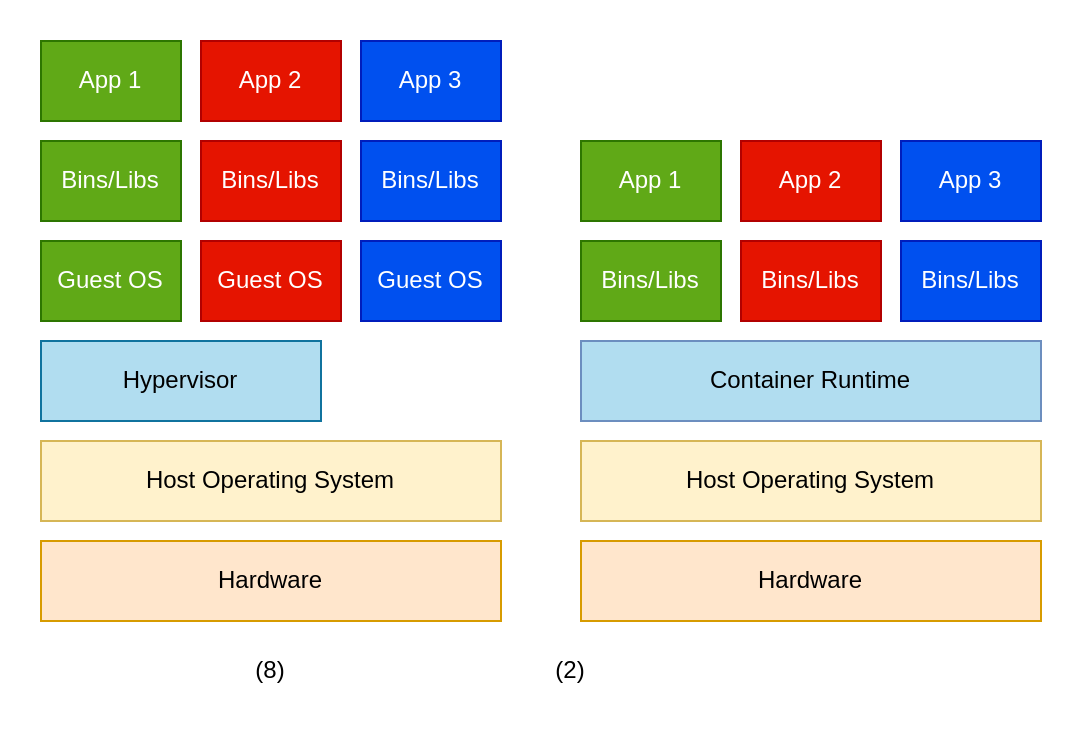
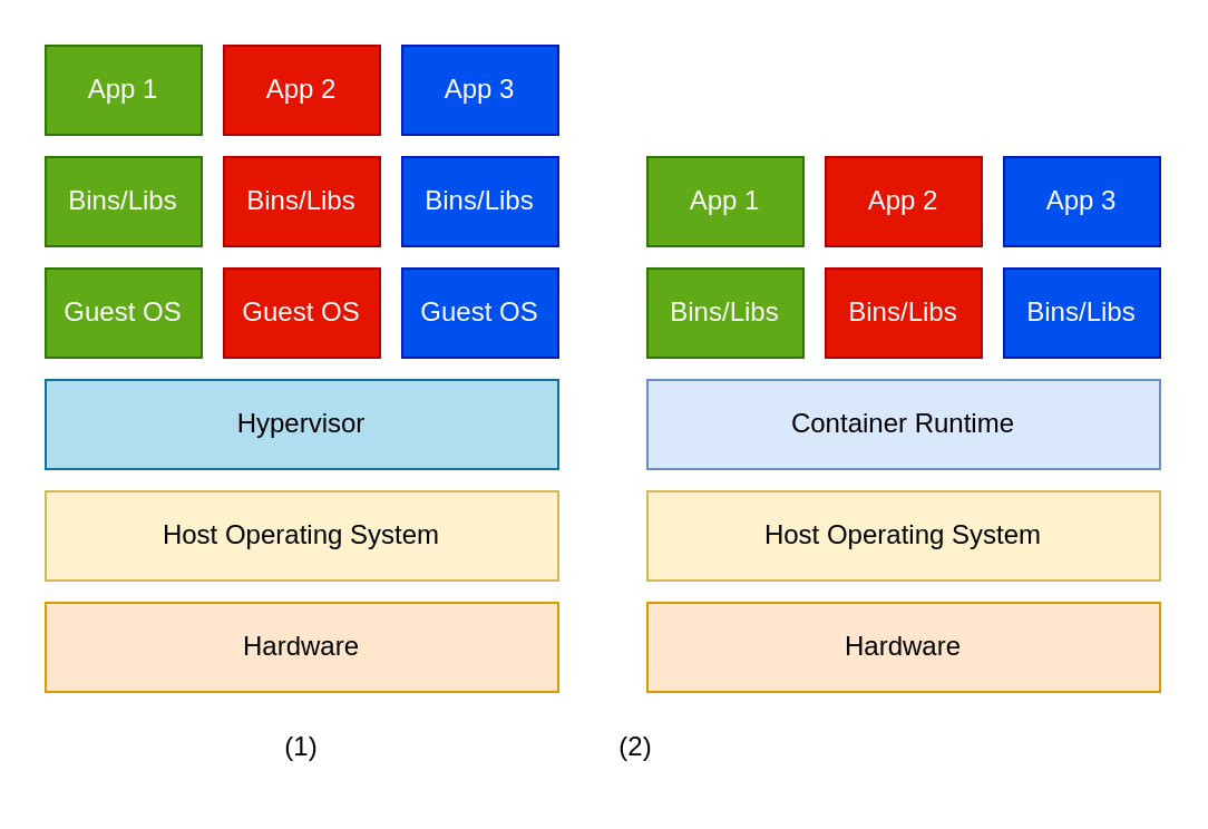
  <mxCell id="0" />
  <mxCell id="1" parent="0" />
  <mxCell id="2" value="Hardware" style="rounded=0;whiteSpace=wrap;html=1;fillColor=#ffe6cc;strokeColor=#d79b00;" vertex="1" parent="1"><mxGeometry x="20" y="270" width="230" height="40" as="geometry" /></mxCell>
  <mxCell id="3" value="Host Operating System" style="rounded=0;whiteSpace=wrap;html=1;fillColor=#fff2cc;strokeColor=#d6b656;" vertex="1" parent="1"><mxGeometry x="20" y="220" width="230" height="40" as="geometry" /></mxCell>
- <mxCell id="4" value="Hypervisor" style="rounded=0;whiteSpace=wrap;html=1;fillColor=#b1ddf0;strokeColor=#10739e;" vertex="1" parent="1"><mxGeometry x="20" y="170" width="140" height="40" as="geometry" /></mxCell>
+ <mxCell id="4" value="Hypervisor" style="rounded=0;whiteSpace=wrap;html=1;fillColor=#b1ddf0;strokeColor=#10739e;" vertex="1" parent="1"><mxGeometry x="20" y="170" width="230" height="40" as="geometry" /></mxCell>
  <mxCell id="5" value="Guest OS" style="rounded=0;whiteSpace=wrap;html=1;fillColor=#60a917;fontColor=#ffffff;strokeColor=#2D7600;" vertex="1" parent="1"><mxGeometry x="20" y="120" width="70" height="40" as="geometry" /></mxCell>
  <mxCell id="6" value="Guest OS" style="rounded=0;whiteSpace=wrap;html=1;fillColor=#e51400;fontColor=#ffffff;strokeColor=#B20000;" vertex="1" parent="1"><mxGeometry x="100" y="120" width="70" height="40" as="geometry" /></mxCell>
  <mxCell id="7" value="Guest OS" style="rounded=0;whiteSpace=wrap;html=1;fillColor=#0050ef;fontColor=#ffffff;strokeColor=#001DBC;" vertex="1" parent="1"><mxGeometry x="180" y="120" width="70" height="40" as="geometry" /></mxCell>
  <mxCell id="8" value="Bins/Libs" style="rounded=0;whiteSpace=wrap;html=1;fillColor=#60a917;fontColor=#ffffff;strokeColor=#2D7600;" vertex="1" parent="1"><mxGeometry x="20" y="70" width="70" height="40" as="geometry" /></mxCell>
  <mxCell id="9" value="App 1" style="rounded=0;whiteSpace=wrap;html=1;fillColor=#60a917;fontColor=#ffffff;strokeColor=#2D7600;" vertex="1" parent="1"><mxGeometry x="20" y="20" width="70" height="40" as="geometry" /></mxCell>
  <mxCell id="10" value="Bins/Libs" style="rounded=0;whiteSpace=wrap;html=1;fillColor=#e51400;fontColor=#ffffff;strokeColor=#B20000;" vertex="1" parent="1"><mxGeometry x="100" y="70" width="70" height="40" as="geometry" /></mxCell>
  <mxCell id="11" value="App 2" style="rounded=0;whiteSpace=wrap;html=1;fillColor=#e51400;fontColor=#ffffff;strokeColor=#B20000;" vertex="1" parent="1"><mxGeometry x="100" y="20" width="70" height="40" as="geometry" /></mxCell>
  <mxCell id="12" value="Bins/Libs" style="rounded=0;whiteSpace=wrap;html=1;fillColor=#0050ef;fontColor=#ffffff;strokeColor=#001DBC;" vertex="1" parent="1"><mxGeometry x="180" y="70" width="70" height="40" as="geometry" /></mxCell>
  <mxCell id="13" value="App 3" style="rounded=0;whiteSpace=wrap;html=1;fillColor=#0050ef;fontColor=#ffffff;strokeColor=#001DBC;" vertex="1" parent="1"><mxGeometry x="180" y="20" width="70" height="40" as="geometry" /></mxCell>
  <mxCell id="14" value="Hardware" style="rounded=0;whiteSpace=wrap;html=1;fillColor=#ffe6cc;strokeColor=#d79b00;" vertex="1" parent="1"><mxGeometry x="290" y="270" width="230" height="40" as="geometry" /></mxCell>
  <mxCell id="15" value="Host Operating System" style="rounded=0;whiteSpace=wrap;html=1;fillColor=#fff2cc;strokeColor=#d6b656;" vertex="1" parent="1"><mxGeometry x="290" y="220" width="230" height="40" as="geometry" /></mxCell>
- <mxCell id="16" value="Container Runtime" style="rounded=0;whiteSpace=wrap;html=1;fillColor=#b1ddf0;strokeColor=#6c8ebf;" vertex="1" parent="1"><mxGeometry x="290" y="170" width="230" height="40" as="geometry" /></mxCell>
+ <mxCell id="16" value="Container Runtime" style="rounded=0;whiteSpace=wrap;html=1;fillColor=#dae8fc;strokeColor=#6c8ebf;" vertex="1" parent="1"><mxGeometry x="290" y="170" width="230" height="40" as="geometry" /></mxCell>
  <mxCell id="17" value="Bins/Libs" style="rounded=0;whiteSpace=wrap;html=1;fillColor=#60a917;fontColor=#ffffff;strokeColor=#2D7600;" vertex="1" parent="1"><mxGeometry x="290" y="120" width="70" height="40" as="geometry" /></mxCell>
  <mxCell id="18" value="App 1" style="rounded=0;whiteSpace=wrap;html=1;fillColor=#60a917;fontColor=#ffffff;strokeColor=#2D7600;" vertex="1" parent="1"><mxGeometry x="290" y="70" width="70" height="40" as="geometry" /></mxCell>
  <mxCell id="19" value="Bins/Libs" style="rounded=0;whiteSpace=wrap;html=1;fillColor=#e51400;fontColor=#ffffff;strokeColor=#B20000;" vertex="1" parent="1"><mxGeometry x="370" y="120" width="70" height="40" as="geometry" /></mxCell>
  <mxCell id="20" value="App 2" style="rounded=0;whiteSpace=wrap;html=1;fillColor=#e51400;fontColor=#ffffff;strokeColor=#B20000;" vertex="1" parent="1"><mxGeometry x="370" y="70" width="70" height="40" as="geometry" /></mxCell>
  <mxCell id="21" value="Bins/Libs" style="rounded=0;whiteSpace=wrap;html=1;fillColor=#0050ef;fontColor=#ffffff;strokeColor=#001DBC;" vertex="1" parent="1"><mxGeometry x="450" y="120" width="70" height="40" as="geometry" /></mxCell>
  <mxCell id="22" value="App 3" style="rounded=0;whiteSpace=wrap;html=1;fillColor=#0050ef;fontColor=#ffffff;strokeColor=#001DBC;" vertex="1" parent="1"><mxGeometry x="450" y="70" width="70" height="40" as="geometry" /></mxCell>
- <mxCell id="23" value="(8)" style="text;html=1;align=center;verticalAlign=middle;whiteSpace=wrap;rounded=0;" vertex="1" parent="1"><mxGeometry x="105" y="320" width="60" height="30" as="geometry" /></mxCell>
+ <mxCell id="23" value="(1)" style="text;html=1;align=center;verticalAlign=middle;whiteSpace=wrap;rounded=0;" vertex="1" parent="1"><mxGeometry x="105" y="320" width="60" height="30" as="geometry" /></mxCell>
  <mxCell id="24" value="(2)" style="text;html=1;align=center;verticalAlign=middle;whiteSpace=wrap;rounded=0;" vertex="1" parent="1"><mxGeometry x="255" y="320" width="60" height="30" as="geometry" /></mxCell>
